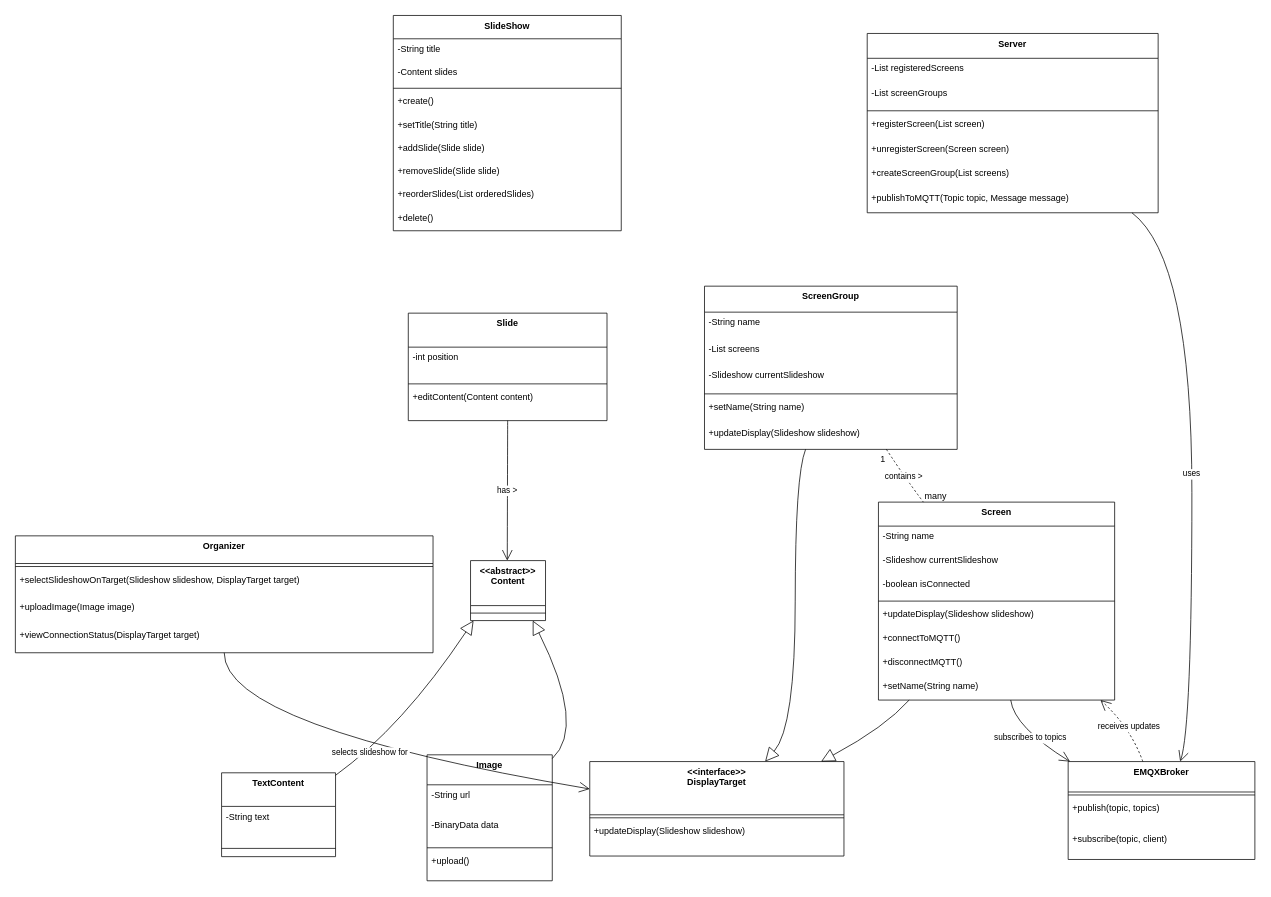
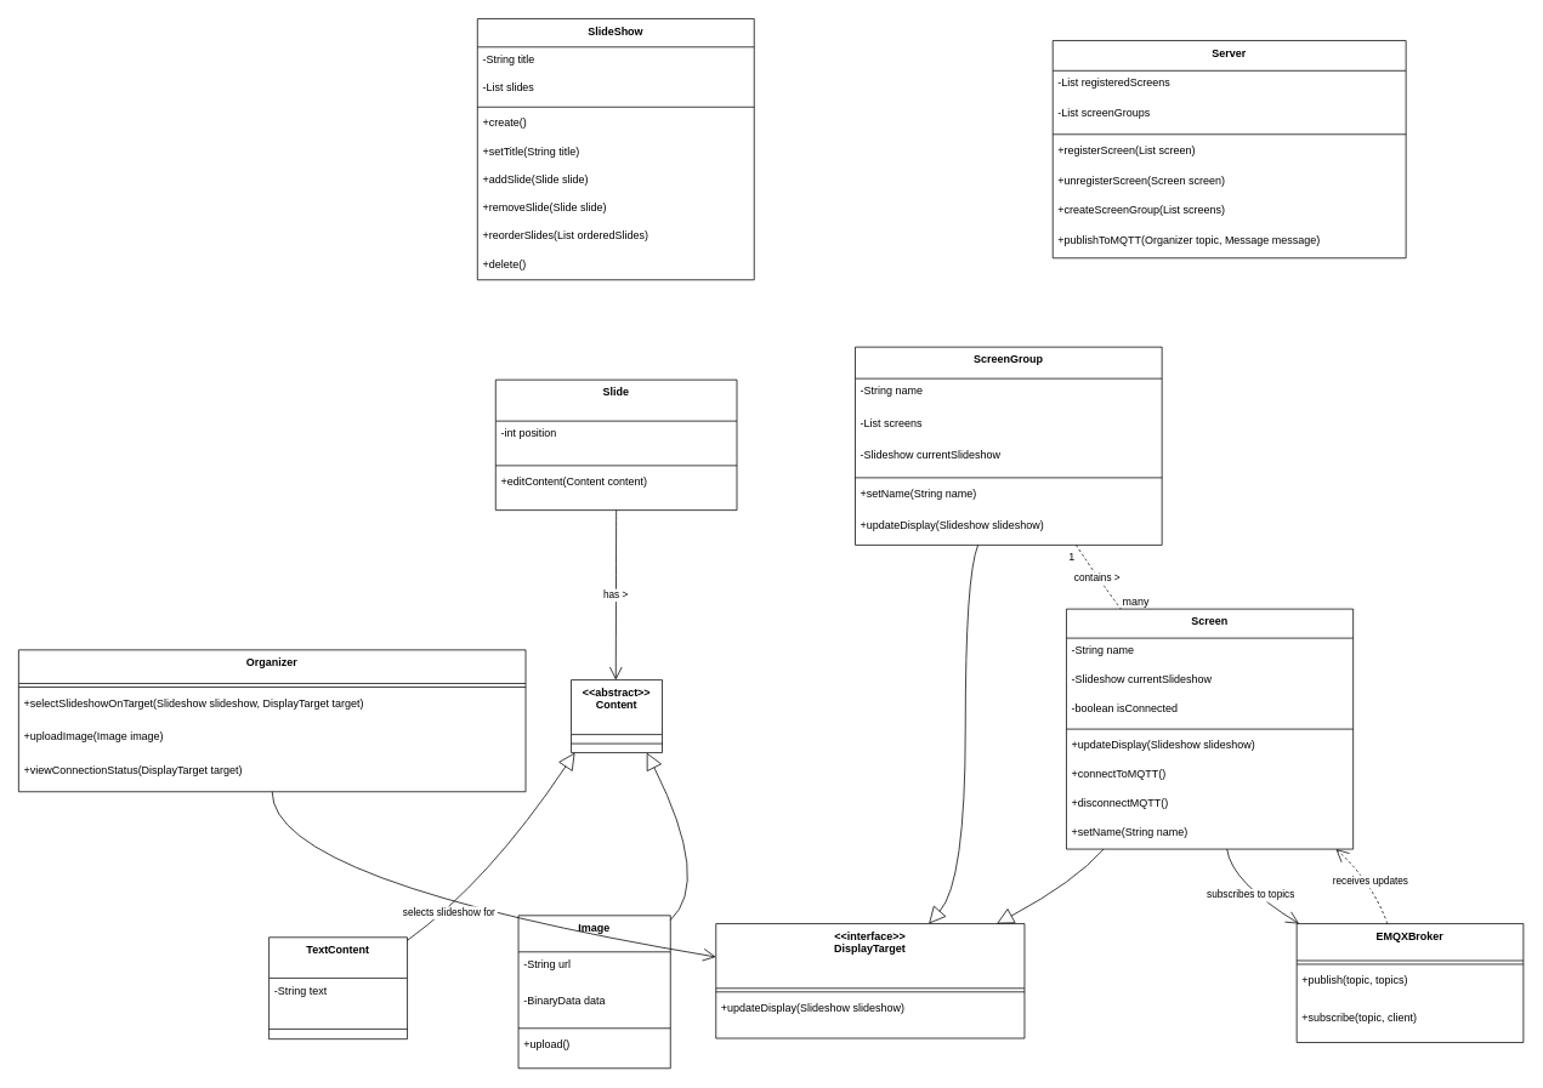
  <mxCell id="0" />
  <mxCell id="1" parent="0" />
  <mxCell id="2" value="Organizer" style="swimlane;fontStyle=1;align=center;verticalAlign=top;childLayout=stackLayout;horizontal=1;startSize=36.889;horizontalStack=0;resizeParent=1;resizeParentMax=0;resizeLast=0;collapsible=0;marginBottom=0;" parent="1" vertex="1"><mxGeometry x="20" y="714" width="557" height="155.889" as="geometry" /></mxCell>
  <mxCell id="3" style="line;strokeWidth=1;fillColor=none;align=left;verticalAlign=middle;spacingTop=-1;spacingLeft=3;spacingRight=3;rotatable=0;labelPosition=right;points=[];portConstraint=eastwest;strokeColor=inherit;" parent="2" vertex="1"><mxGeometry y="36.889" width="557" height="8" as="geometry" /></mxCell>
  <mxCell id="4" value="+selectSlideshowOnTarget(Slideshow slideshow, DisplayTarget target)" style="text;strokeColor=none;fillColor=none;align=left;verticalAlign=top;spacingLeft=4;spacingRight=4;overflow=hidden;rotatable=0;points=[[0,0.5],[1,0.5]];portConstraint=eastwest;" parent="2" vertex="1"><mxGeometry y="44.889" width="557" height="37" as="geometry" /></mxCell>
  <mxCell id="5" value="+uploadImage(Image image)" style="text;strokeColor=none;fillColor=none;align=left;verticalAlign=top;spacingLeft=4;spacingRight=4;overflow=hidden;rotatable=0;points=[[0,0.5],[1,0.5]];portConstraint=eastwest;" parent="2" vertex="1"><mxGeometry y="81.889" width="557" height="37" as="geometry" /></mxCell>
  <mxCell id="6" value="+viewConnectionStatus(DisplayTarget target)" style="text;strokeColor=none;fillColor=none;align=left;verticalAlign=top;spacingLeft=4;spacingRight=4;overflow=hidden;rotatable=0;points=[[0,0.5],[1,0.5]];portConstraint=eastwest;" parent="2" vertex="1"><mxGeometry y="118.889" width="557" height="37" as="geometry" /></mxCell>
  <mxCell id="7" value="SlideShow" style="swimlane;fontStyle=1;align=center;verticalAlign=top;childLayout=stackLayout;horizontal=1;startSize=31.111;horizontalStack=0;resizeParent=1;resizeParentMax=0;resizeLast=0;collapsible=0;marginBottom=0;" parent="1" vertex="1"><mxGeometry x="524" y="20" width="304" height="287.111" as="geometry" /></mxCell>
  <mxCell id="8" value="-String title" style="text;strokeColor=none;fillColor=none;align=left;verticalAlign=top;spacingLeft=4;spacingRight=4;overflow=hidden;rotatable=0;points=[[0,0.5],[1,0.5]];portConstraint=eastwest;" parent="7" vertex="1"><mxGeometry y="31.111" width="304" height="31" as="geometry" /></mxCell>
- <mxCell id="9" value="-Content slides" style="text;strokeColor=none;fillColor=none;align=left;verticalAlign=top;spacingLeft=4;spacingRight=4;overflow=hidden;rotatable=0;points=[[0,0.5],[1,0.5]];portConstraint=eastwest;" parent="7" vertex="1"><mxGeometry y="62.111" width="304" height="31" as="geometry" /></mxCell>
+ <mxCell id="9" value="-List slides" style="text;strokeColor=none;fillColor=none;align=left;verticalAlign=top;spacingLeft=4;spacingRight=4;overflow=hidden;rotatable=0;points=[[0,0.5],[1,0.5]];portConstraint=eastwest;" parent="7" vertex="1"><mxGeometry y="62.111" width="304" height="31" as="geometry" /></mxCell>
  <mxCell id="10" style="line;strokeWidth=1;fillColor=none;align=left;verticalAlign=middle;spacingTop=-1;spacingLeft=3;spacingRight=3;rotatable=0;labelPosition=right;points=[];portConstraint=eastwest;strokeColor=inherit;" parent="7" vertex="1"><mxGeometry y="93.111" width="304" height="8" as="geometry" /></mxCell>
  <mxCell id="11" value="+create()" style="text;strokeColor=none;fillColor=none;align=left;verticalAlign=top;spacingLeft=4;spacingRight=4;overflow=hidden;rotatable=0;points=[[0,0.5],[1,0.5]];portConstraint=eastwest;" parent="7" vertex="1"><mxGeometry y="101.111" width="304" height="31" as="geometry" /></mxCell>
  <mxCell id="12" value="+setTitle(String title)" style="text;strokeColor=none;fillColor=none;align=left;verticalAlign=top;spacingLeft=4;spacingRight=4;overflow=hidden;rotatable=0;points=[[0,0.5],[1,0.5]];portConstraint=eastwest;" parent="7" vertex="1"><mxGeometry y="132.111" width="304" height="31" as="geometry" /></mxCell>
  <mxCell id="13" value="+addSlide(Slide slide)" style="text;strokeColor=none;fillColor=none;align=left;verticalAlign=top;spacingLeft=4;spacingRight=4;overflow=hidden;rotatable=0;points=[[0,0.5],[1,0.5]];portConstraint=eastwest;" parent="7" vertex="1"><mxGeometry y="163.111" width="304" height="31" as="geometry" /></mxCell>
  <mxCell id="14" value="+removeSlide(Slide slide)" style="text;strokeColor=none;fillColor=none;align=left;verticalAlign=top;spacingLeft=4;spacingRight=4;overflow=hidden;rotatable=0;points=[[0,0.5],[1,0.5]];portConstraint=eastwest;" parent="7" vertex="1"><mxGeometry y="194.111" width="304" height="31" as="geometry" /></mxCell>
  <mxCell id="15" value="+reorderSlides(List orderedSlides)" style="text;strokeColor=none;fillColor=none;align=left;verticalAlign=top;spacingLeft=4;spacingRight=4;overflow=hidden;rotatable=0;points=[[0,0.5],[1,0.5]];portConstraint=eastwest;" parent="7" vertex="1"><mxGeometry y="225.111" width="304" height="31" as="geometry" /></mxCell>
  <mxCell id="16" value="+delete()" style="text;strokeColor=none;fillColor=none;align=left;verticalAlign=top;spacingLeft=4;spacingRight=4;overflow=hidden;rotatable=0;points=[[0,0.5],[1,0.5]];portConstraint=eastwest;" parent="7" vertex="1"><mxGeometry y="256.111" width="304" height="31" as="geometry" /></mxCell>
  <mxCell id="17" value="Slide" style="swimlane;fontStyle=1;align=center;verticalAlign=top;childLayout=stackLayout;horizontal=1;startSize=45.333;horizontalStack=0;resizeParent=1;resizeParentMax=0;resizeLast=0;collapsible=0;marginBottom=0;" parent="1" vertex="1"><mxGeometry x="544" y="417" width="265" height="143.333" as="geometry" /></mxCell>
  <mxCell id="18" value="-int position" style="text;strokeColor=none;fillColor=none;align=left;verticalAlign=top;spacingLeft=4;spacingRight=4;overflow=hidden;rotatable=0;points=[[0,0.5],[1,0.5]];portConstraint=eastwest;" parent="17" vertex="1"><mxGeometry y="45.333" width="265" height="45" as="geometry" /></mxCell>
  <mxCell id="19" style="line;strokeWidth=1;fillColor=none;align=left;verticalAlign=middle;spacingTop=-1;spacingLeft=3;spacingRight=3;rotatable=0;labelPosition=right;points=[];portConstraint=eastwest;strokeColor=inherit;" parent="17" vertex="1"><mxGeometry y="90.333" width="265" height="8" as="geometry" /></mxCell>
  <mxCell id="20" value="+editContent(Content content)" style="text;strokeColor=none;fillColor=none;align=left;verticalAlign=top;spacingLeft=4;spacingRight=4;overflow=hidden;rotatable=0;points=[[0,0.5],[1,0.5]];portConstraint=eastwest;" parent="17" vertex="1"><mxGeometry y="98.333" width="265" height="45" as="geometry" /></mxCell>
  <mxCell id="21" value="&lt;&lt;abstract&gt;&gt;&#10;Content" style="swimlane;fontStyle=1;align=center;verticalAlign=top;childLayout=stackLayout;horizontal=1;startSize=60;horizontalStack=0;resizeParent=1;resizeParentMax=0;resizeLast=0;collapsible=0;marginBottom=0;" parent="1" vertex="1"><mxGeometry x="627" y="747" width="100" height="80" as="geometry" /></mxCell>
  <mxCell id="22" style="line;strokeWidth=1;fillColor=none;align=left;verticalAlign=middle;spacingTop=-1;spacingLeft=3;spacingRight=3;rotatable=0;labelPosition=right;points=[];portConstraint=eastwest;strokeColor=inherit;" parent="21" vertex="1"><mxGeometry y="60" width="100" height="20" as="geometry" /></mxCell>
  <mxCell id="23" value="TextContent" style="swimlane;fontStyle=1;align=center;verticalAlign=top;childLayout=stackLayout;horizontal=1;startSize=44.8;horizontalStack=0;resizeParent=1;resizeParentMax=0;resizeLast=0;collapsible=0;marginBottom=0;" parent="1" vertex="1"><mxGeometry x="295" y="1030" width="152" height="111.8" as="geometry" /></mxCell>
  <mxCell id="24" value="-String text" style="text;strokeColor=none;fillColor=none;align=left;verticalAlign=top;spacingLeft=4;spacingRight=4;overflow=hidden;rotatable=0;points=[[0,0.5],[1,0.5]];portConstraint=eastwest;" parent="23" vertex="1"><mxGeometry y="44.8" width="152" height="45" as="geometry" /></mxCell>
  <mxCell id="25" style="line;strokeWidth=1;fillColor=none;align=left;verticalAlign=middle;spacingTop=-1;spacingLeft=3;spacingRight=3;rotatable=0;labelPosition=right;points=[];portConstraint=eastwest;strokeColor=inherit;" parent="23" vertex="1"><mxGeometry y="89.8" width="152" height="22" as="geometry" /></mxCell>
  <mxCell id="26" value="Image" style="swimlane;fontStyle=1;align=center;verticalAlign=top;childLayout=stackLayout;horizontal=1;startSize=40;horizontalStack=0;resizeParent=1;resizeParentMax=0;resizeLast=0;collapsible=0;marginBottom=0;" parent="1" vertex="1"><mxGeometry x="569" y="1006" width="167" height="168" as="geometry" /></mxCell>
  <mxCell id="27" value="-String url" style="text;strokeColor=none;fillColor=none;align=left;verticalAlign=top;spacingLeft=4;spacingRight=4;overflow=hidden;rotatable=0;points=[[0,0.5],[1,0.5]];portConstraint=eastwest;" parent="26" vertex="1"><mxGeometry y="40" width="167" height="40" as="geometry" /></mxCell>
  <mxCell id="28" value="-BinaryData data" style="text;strokeColor=none;fillColor=none;align=left;verticalAlign=top;spacingLeft=4;spacingRight=4;overflow=hidden;rotatable=0;points=[[0,0.5],[1,0.5]];portConstraint=eastwest;" parent="26" vertex="1"><mxGeometry y="80" width="167" height="40" as="geometry" /></mxCell>
  <mxCell id="29" style="line;strokeWidth=1;fillColor=none;align=left;verticalAlign=middle;spacingTop=-1;spacingLeft=3;spacingRight=3;rotatable=0;labelPosition=right;points=[];portConstraint=eastwest;strokeColor=inherit;" parent="26" vertex="1"><mxGeometry y="120" width="167" height="8" as="geometry" /></mxCell>
  <mxCell id="30" value="+upload()" style="text;strokeColor=none;fillColor=none;align=left;verticalAlign=top;spacingLeft=4;spacingRight=4;overflow=hidden;rotatable=0;points=[[0,0.5],[1,0.5]];portConstraint=eastwest;" parent="26" vertex="1"><mxGeometry y="128" width="167" height="40" as="geometry" /></mxCell>
  <mxCell id="31" value="Screen" style="swimlane;fontStyle=1;align=center;verticalAlign=top;childLayout=stackLayout;horizontal=1;startSize=32;horizontalStack=0;resizeParent=1;resizeParentMax=0;resizeLast=0;collapsible=0;marginBottom=0;" parent="1" vertex="1"><mxGeometry x="1171" y="669" width="315" height="264" as="geometry" /></mxCell>
  <mxCell id="32" value="-String name" style="text;strokeColor=none;fillColor=none;align=left;verticalAlign=top;spacingLeft=4;spacingRight=4;overflow=hidden;rotatable=0;points=[[0,0.5],[1,0.5]];portConstraint=eastwest;" parent="31" vertex="1"><mxGeometry y="32" width="315" height="32" as="geometry" /></mxCell>
  <mxCell id="33" value="-Slideshow currentSlideshow" style="text;strokeColor=none;fillColor=none;align=left;verticalAlign=top;spacingLeft=4;spacingRight=4;overflow=hidden;rotatable=0;points=[[0,0.5],[1,0.5]];portConstraint=eastwest;" parent="31" vertex="1"><mxGeometry y="64" width="315" height="32" as="geometry" /></mxCell>
  <mxCell id="34" value="-boolean isConnected" style="text;strokeColor=none;fillColor=none;align=left;verticalAlign=top;spacingLeft=4;spacingRight=4;overflow=hidden;rotatable=0;points=[[0,0.5],[1,0.5]];portConstraint=eastwest;" parent="31" vertex="1"><mxGeometry y="96" width="315" height="32" as="geometry" /></mxCell>
  <mxCell id="35" style="line;strokeWidth=1;fillColor=none;align=left;verticalAlign=middle;spacingTop=-1;spacingLeft=3;spacingRight=3;rotatable=0;labelPosition=right;points=[];portConstraint=eastwest;strokeColor=inherit;" parent="31" vertex="1"><mxGeometry y="128" width="315" height="8" as="geometry" /></mxCell>
  <mxCell id="36" value="+updateDisplay(Slideshow slideshow)" style="text;strokeColor=none;fillColor=none;align=left;verticalAlign=top;spacingLeft=4;spacingRight=4;overflow=hidden;rotatable=0;points=[[0,0.5],[1,0.5]];portConstraint=eastwest;" parent="31" vertex="1"><mxGeometry y="136" width="315" height="32" as="geometry" /></mxCell>
  <mxCell id="37" value="+connectToMQTT()" style="text;strokeColor=none;fillColor=none;align=left;verticalAlign=top;spacingLeft=4;spacingRight=4;overflow=hidden;rotatable=0;points=[[0,0.5],[1,0.5]];portConstraint=eastwest;" parent="31" vertex="1"><mxGeometry y="168" width="315" height="32" as="geometry" /></mxCell>
  <mxCell id="38" value="+disconnectMQTT()" style="text;strokeColor=none;fillColor=none;align=left;verticalAlign=top;spacingLeft=4;spacingRight=4;overflow=hidden;rotatable=0;points=[[0,0.5],[1,0.5]];portConstraint=eastwest;" parent="31" vertex="1"><mxGeometry y="200" width="315" height="32" as="geometry" /></mxCell>
  <mxCell id="39" value="+setName(String name)" style="text;strokeColor=none;fillColor=none;align=left;verticalAlign=top;spacingLeft=4;spacingRight=4;overflow=hidden;rotatable=0;points=[[0,0.5],[1,0.5]];portConstraint=eastwest;" parent="31" vertex="1"><mxGeometry y="232" width="315" height="32" as="geometry" /></mxCell>
  <mxCell id="40" value="Server" style="swimlane;fontStyle=1;align=center;verticalAlign=top;childLayout=stackLayout;horizontal=1;startSize=33.143;horizontalStack=0;resizeParent=1;resizeParentMax=0;resizeLast=0;collapsible=0;marginBottom=0;" parent="1" vertex="1"><mxGeometry x="1156" y="44" width="388" height="239.143" as="geometry" /></mxCell>
  <mxCell id="41" value="-List registeredScreens" style="text;strokeColor=none;fillColor=none;align=left;verticalAlign=top;spacingLeft=4;spacingRight=4;overflow=hidden;rotatable=0;points=[[0,0.5],[1,0.5]];portConstraint=eastwest;" parent="40" vertex="1"><mxGeometry y="33.143" width="388" height="33" as="geometry" /></mxCell>
  <mxCell id="42" value="-List screenGroups" style="text;strokeColor=none;fillColor=none;align=left;verticalAlign=top;spacingLeft=4;spacingRight=4;overflow=hidden;rotatable=0;points=[[0,0.5],[1,0.5]];portConstraint=eastwest;" parent="40" vertex="1"><mxGeometry y="66.143" width="388" height="33" as="geometry" /></mxCell>
  <mxCell id="43" style="line;strokeWidth=1;fillColor=none;align=left;verticalAlign=middle;spacingTop=-1;spacingLeft=3;spacingRight=3;rotatable=0;labelPosition=right;points=[];portConstraint=eastwest;strokeColor=inherit;" parent="40" vertex="1"><mxGeometry y="99.143" width="388" height="8" as="geometry" /></mxCell>
  <mxCell id="44" value="+registerScreen(List screen)" style="text;strokeColor=none;fillColor=none;align=left;verticalAlign=top;spacingLeft=4;spacingRight=4;overflow=hidden;rotatable=0;points=[[0,0.5],[1,0.5]];portConstraint=eastwest;" parent="40" vertex="1"><mxGeometry y="107.143" width="388" height="33" as="geometry" /></mxCell>
  <mxCell id="45" value="+unregisterScreen(Screen screen)" style="text;strokeColor=none;fillColor=none;align=left;verticalAlign=top;spacingLeft=4;spacingRight=4;overflow=hidden;rotatable=0;points=[[0,0.5],[1,0.5]];portConstraint=eastwest;" parent="40" vertex="1"><mxGeometry y="140.143" width="388" height="33" as="geometry" /></mxCell>
  <mxCell id="46" value="+createScreenGroup(List screens)" style="text;strokeColor=none;fillColor=none;align=left;verticalAlign=top;spacingLeft=4;spacingRight=4;overflow=hidden;rotatable=0;points=[[0,0.5],[1,0.5]];portConstraint=eastwest;" parent="40" vertex="1"><mxGeometry y="173.143" width="388" height="33" as="geometry" /></mxCell>
- <mxCell id="47" value="+publishToMQTT(Topic topic, Message message)" style="text;strokeColor=none;fillColor=none;align=left;verticalAlign=top;spacingLeft=4;spacingRight=4;overflow=hidden;rotatable=0;points=[[0,0.5],[1,0.5]];portConstraint=eastwest;" parent="40" vertex="1"><mxGeometry y="206.143" width="388" height="33" as="geometry" /></mxCell>
+ <mxCell id="47" value="+publishToMQTT(Organizer topic, Message message)" style="text;strokeColor=none;fillColor=none;align=left;verticalAlign=top;spacingLeft=4;spacingRight=4;overflow=hidden;rotatable=0;points=[[0,0.5],[1,0.5]];portConstraint=eastwest;" parent="40" vertex="1"><mxGeometry y="206.143" width="388" height="33" as="geometry" /></mxCell>
  <mxCell id="48" value="ScreenGroup" style="swimlane;fontStyle=1;align=center;verticalAlign=top;childLayout=stackLayout;horizontal=1;startSize=34.667;horizontalStack=0;resizeParent=1;resizeParentMax=0;resizeLast=0;collapsible=0;marginBottom=0;" parent="1" vertex="1"><mxGeometry x="939" y="381" width="337" height="217.667" as="geometry" /></mxCell>
  <mxCell id="49" value="-String name" style="text;strokeColor=none;fillColor=none;align=left;verticalAlign=top;spacingLeft=4;spacingRight=4;overflow=hidden;rotatable=0;points=[[0,0.5],[1,0.5]];portConstraint=eastwest;" parent="48" vertex="1"><mxGeometry y="34.667" width="337" height="35" as="geometry" /></mxCell>
  <mxCell id="50" value="-List screens" style="text;strokeColor=none;fillColor=none;align=left;verticalAlign=top;spacingLeft=4;spacingRight=4;overflow=hidden;rotatable=0;points=[[0,0.5],[1,0.5]];portConstraint=eastwest;" parent="48" vertex="1"><mxGeometry y="69.667" width="337" height="35" as="geometry" /></mxCell>
  <mxCell id="51" value="-Slideshow currentSlideshow" style="text;strokeColor=none;fillColor=none;align=left;verticalAlign=top;spacingLeft=4;spacingRight=4;overflow=hidden;rotatable=0;points=[[0,0.5],[1,0.5]];portConstraint=eastwest;" parent="48" vertex="1"><mxGeometry y="104.667" width="337" height="35" as="geometry" /></mxCell>
  <mxCell id="52" style="line;strokeWidth=1;fillColor=none;align=left;verticalAlign=middle;spacingTop=-1;spacingLeft=3;spacingRight=3;rotatable=0;labelPosition=right;points=[];portConstraint=eastwest;strokeColor=inherit;" parent="48" vertex="1"><mxGeometry y="139.667" width="337" height="8" as="geometry" /></mxCell>
  <mxCell id="53" value="+setName(String name)" style="text;strokeColor=none;fillColor=none;align=left;verticalAlign=top;spacingLeft=4;spacingRight=4;overflow=hidden;rotatable=0;points=[[0,0.5],[1,0.5]];portConstraint=eastwest;" parent="48" vertex="1"><mxGeometry y="147.667" width="337" height="35" as="geometry" /></mxCell>
  <mxCell id="54" value="+updateDisplay(Slideshow slideshow)" style="text;strokeColor=none;fillColor=none;align=left;verticalAlign=top;spacingLeft=4;spacingRight=4;overflow=hidden;rotatable=0;points=[[0,0.5],[1,0.5]];portConstraint=eastwest;" parent="48" vertex="1"><mxGeometry y="182.667" width="337" height="35" as="geometry" /></mxCell>
  <mxCell id="55" value="&lt;&lt;interface&gt;&gt;&#10;DisplayTarget" style="swimlane;fontStyle=1;align=center;verticalAlign=top;childLayout=stackLayout;horizontal=1;startSize=71;horizontalStack=0;resizeParent=1;resizeParentMax=0;resizeLast=0;collapsible=0;marginBottom=0;" parent="1" vertex="1"><mxGeometry x="786" y="1015" width="339" height="126" as="geometry" /></mxCell>
  <mxCell id="56" style="line;strokeWidth=1;fillColor=none;align=left;verticalAlign=middle;spacingTop=-1;spacingLeft=3;spacingRight=3;rotatable=0;labelPosition=right;points=[];portConstraint=eastwest;strokeColor=inherit;" parent="55" vertex="1"><mxGeometry y="71" width="339" height="8" as="geometry" /></mxCell>
  <mxCell id="57" value="+updateDisplay(Slideshow slideshow)" style="text;strokeColor=none;fillColor=none;align=left;verticalAlign=top;spacingLeft=4;spacingRight=4;overflow=hidden;rotatable=0;points=[[0,0.5],[1,0.5]];portConstraint=eastwest;" parent="55" vertex="1"><mxGeometry y="79" width="339" height="47" as="geometry" /></mxCell>
  <mxCell id="58" value="EMQXBroker" style="swimlane;fontStyle=1;align=center;verticalAlign=top;childLayout=stackLayout;horizontal=1;startSize=40.571;horizontalStack=0;resizeParent=1;resizeParentMax=0;resizeLast=0;collapsible=0;marginBottom=0;" parent="1" vertex="1"><mxGeometry x="1424" y="1015" width="249" height="130.571" as="geometry" /></mxCell>
  <mxCell id="59" style="line;strokeWidth=1;fillColor=none;align=left;verticalAlign=middle;spacingTop=-1;spacingLeft=3;spacingRight=3;rotatable=0;labelPosition=right;points=[];portConstraint=eastwest;strokeColor=inherit;" parent="58" vertex="1"><mxGeometry y="40.571" width="249" height="8" as="geometry" /></mxCell>
  <mxCell id="60" value="+publish(topic, topics)" style="text;strokeColor=none;fillColor=none;align=left;verticalAlign=top;spacingLeft=4;spacingRight=4;overflow=hidden;rotatable=0;points=[[0,0.5],[1,0.5]];portConstraint=eastwest;" parent="58" vertex="1"><mxGeometry y="48.571" width="249" height="41" as="geometry" /></mxCell>
  <mxCell id="61" value="+subscribe(topic, client)" style="text;strokeColor=none;fillColor=none;align=left;verticalAlign=top;spacingLeft=4;spacingRight=4;overflow=hidden;rotatable=0;points=[[0,0.5],[1,0.5]];portConstraint=eastwest;" parent="58" vertex="1"><mxGeometry y="89.571" width="249" height="41" as="geometry" /></mxCell>
  <mxCell id="62" value="has &gt;" style="curved=1;startArrow=none;endArrow=open;endSize=12;exitX=0.5;exitY=1;entryX=0.49;entryY=0;rounded=0;" parent="1" source="17" target="21" edge="1"><mxGeometry relative="1" as="geometry"><Array as="points" /></mxGeometry></mxCell>
  <mxCell id="63" value="" style="curved=1;startArrow=block;startSize=16;startFill=0;endArrow=none;exitX=0.04;exitY=1;entryX=1;entryY=0.03;rounded=0;" parent="1" source="21" target="23" edge="1"><mxGeometry relative="1" as="geometry"><Array as="points"><mxPoint x="536" y="969" /></Array></mxGeometry></mxCell>
  <mxCell id="64" value="" style="curved=1;startArrow=block;startSize=16;startFill=0;endArrow=none;exitX=0.83;exitY=1;entryX=1;entryY=0.03;rounded=0;" parent="1" source="21" target="26" edge="1"><mxGeometry relative="1" as="geometry"><Array as="points"><mxPoint x="781" y="969" /></Array></mxGeometry></mxCell>
  <mxCell id="65" value="selects slideshow for" style="curved=1;startArrow=none;endArrow=open;endSize=12;exitX=0.5;exitY=1;entryX=0;entryY=0.29;rounded=0;" parent="1" source="2" target="55" edge="1"><mxGeometry relative="1" as="geometry"><Array as="points"><mxPoint x="298" y="969" /></Array></mxGeometry></mxCell>
  <mxCell id="66" value="" style="curved=1;startArrow=none;endArrow=block;endSize=16;endFill=0;exitX=0.13;exitY=1;entryX=0.91;entryY=0;rounded=0;" parent="1" source="31" target="55" edge="1"><mxGeometry relative="1" as="geometry"><Array as="points"><mxPoint x="1180" y="969" /></Array></mxGeometry></mxCell>
  <mxCell id="67" value="" style="curved=1;startArrow=none;endArrow=block;endSize=16;endFill=0;exitX=0.4;exitY=1;entryX=0.69;entryY=0;rounded=0;" parent="1" source="48" target="55" edge="1"><mxGeometry relative="1" as="geometry"><Array as="points"><mxPoint x="1060" y="633" /><mxPoint x="1060" y="969" /></Array></mxGeometry></mxCell>
  <mxCell id="68" value="contains &gt;" style="curved=1;startArrow=none;endArrow=none;exitX=0.72;exitY=1;entryX=0.19;entryY=0;rounded=0;dashed=1;" parent="1" source="48" target="31" edge="1"><mxGeometry relative="1" as="geometry"><Array as="points"><mxPoint x="1204" y="633" /></Array></mxGeometry></mxCell>
  <mxCell id="69" value="1" style="edgeLabel;resizable=0;labelBackgroundColor=none;fontSize=12;align=right;verticalAlign=top;" parent="68" vertex="1"><mxGeometry x="-1" relative="1" as="geometry" /></mxCell>
  <mxCell id="70" value="many" style="edgeLabel;resizable=0;labelBackgroundColor=none;fontSize=12;align=left;verticalAlign=bottom;" parent="68" vertex="1"><mxGeometry x="1" relative="1" as="geometry" /></mxCell>
- <mxCell id="71" value="uses" style="curved=1;startArrow=none;endArrow=open;endSize=12;exitX=0.91;exitY=1;entryX=0.6;entryY=0;rounded=0;" parent="1" source="40" target="58" edge="1"><mxGeometry relative="1" as="geometry"><Array as="points"><mxPoint x="1589" y="344" /><mxPoint x="1589" y="969" /></Array></mxGeometry></mxCell>
  <mxCell id="72" value="subscribes to topics" style="curved=1;startArrow=none;endArrow=open;endSize=12;exitX=0.56;exitY=1;entryX=0.01;entryY=0;rounded=0;" parent="1" source="31" target="58" edge="1"><mxGeometry relative="1" as="geometry"><Array as="points"><mxPoint x="1352" y="969" /></Array></mxGeometry></mxCell>
  <mxCell id="73" value="receives updates" style="curved=1;dashed=1;startArrow=none;endArrow=open;endSize=12;exitX=0.4;exitY=0;entryX=0.94;entryY=1;rounded=0;" parent="1" source="58" target="31" edge="1"><mxGeometry relative="1" as="geometry"><Array as="points"><mxPoint x="1507" y="969" /></Array></mxGeometry></mxCell>
